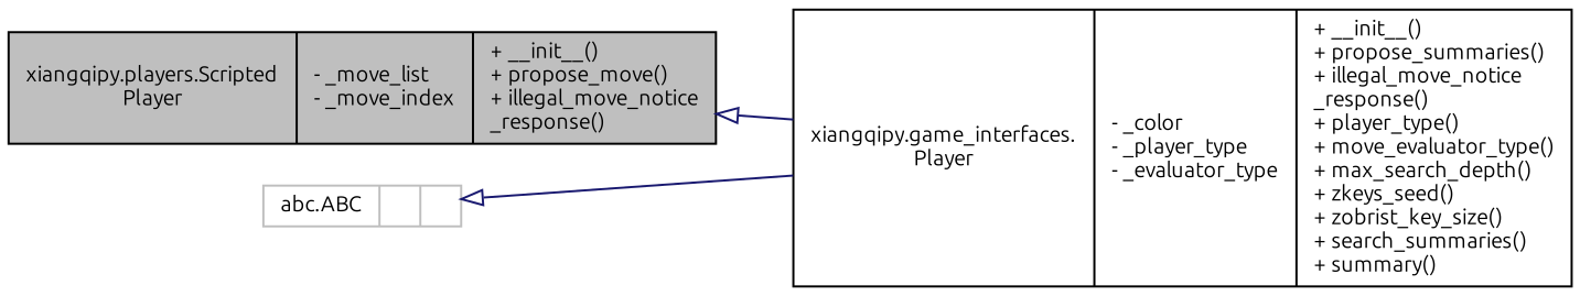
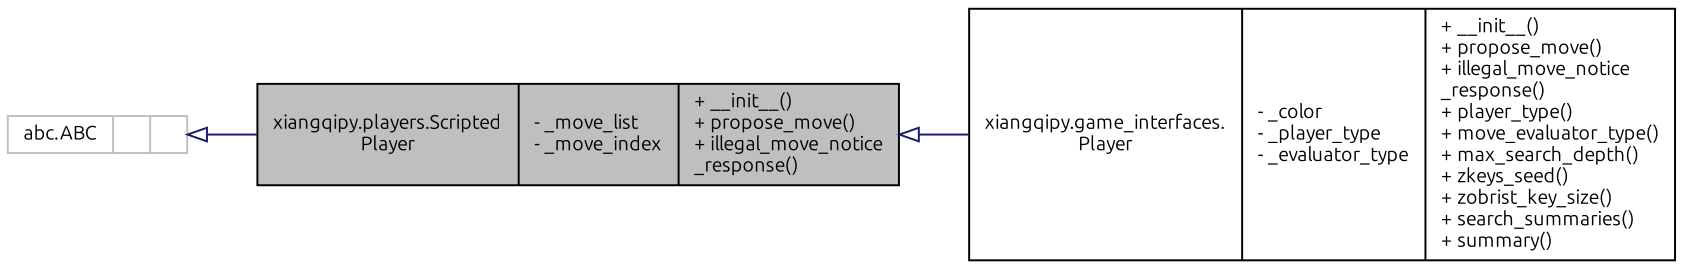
  digraph {
    fontname=Ubuntu
    rankdir=LR
    node [color=black fillcolor=white fontname=Ubuntu fontsize=10 shape=record style=filled]
    edge [arrowtail=onormal color=midnightblue dir=back fontname=Ubuntu fontsize=10 labelfontname=Helvetica labelfontsize=10 style=solid]
    n1 [fillcolor=grey75 fontcolor=black height=0.2 label="{xiangqipy.players.Scripted\lPlayer\n|- _move_list\l- _move_index\l|+ __init__()\l+ propose_move()\l+ illegal_move_notice\l_response()\l}" width=0.4]
-   n2 [height=0.2 label="{xiangqipy.game_interfaces.\lPlayer\n|- _color\l- _player_type\l- _evaluator_type\l|+ __init__()\l+ propose_summaries()\l+ illegal_move_notice\l_response()\l+ player_type()\l+ move_evaluator_type()\l+ max_search_depth()\l+ zkeys_seed()\l+ zobrist_key_size()\l+ search_summaries()\l+ summary()\l}" width=0.4]
+   n2 [height=0.2 label="{xiangqipy.game_interfaces.\lPlayer\n|- _color\l- _player_type\l- _evaluator_type\l|+ __init__()\l+ propose_move()\l+ illegal_move_notice\l_response()\l+ player_type()\l+ move_evaluator_type()\l+ max_search_depth()\l+ zkeys_seed()\l+ zobrist_key_size()\l+ search_summaries()\l+ summary()\l}" width=0.4]
    n3 [color=grey75 height=0.2 label="{abc.ABC\n||}" width=0.4]
    n1 -> n2
-   n3 -> n2
+   n3 -> n1
  }
